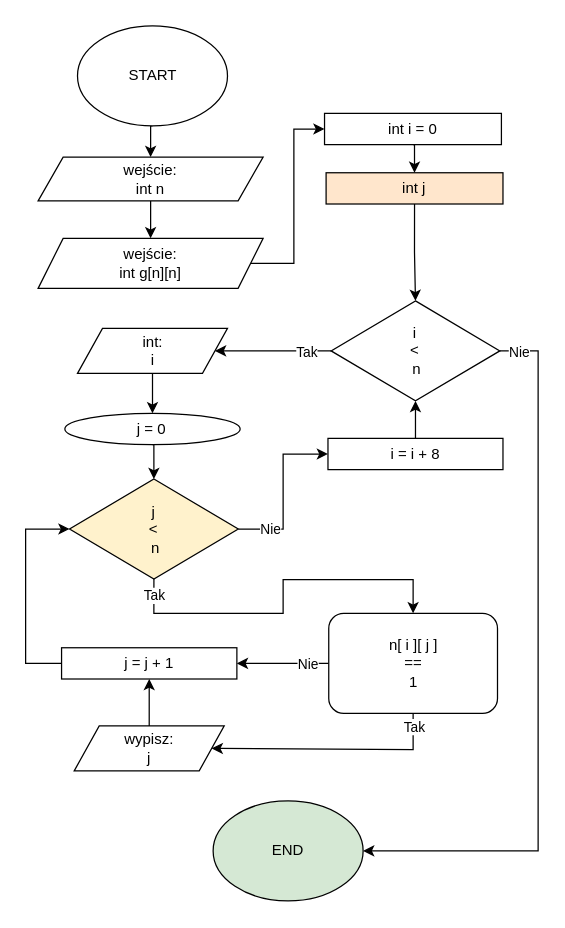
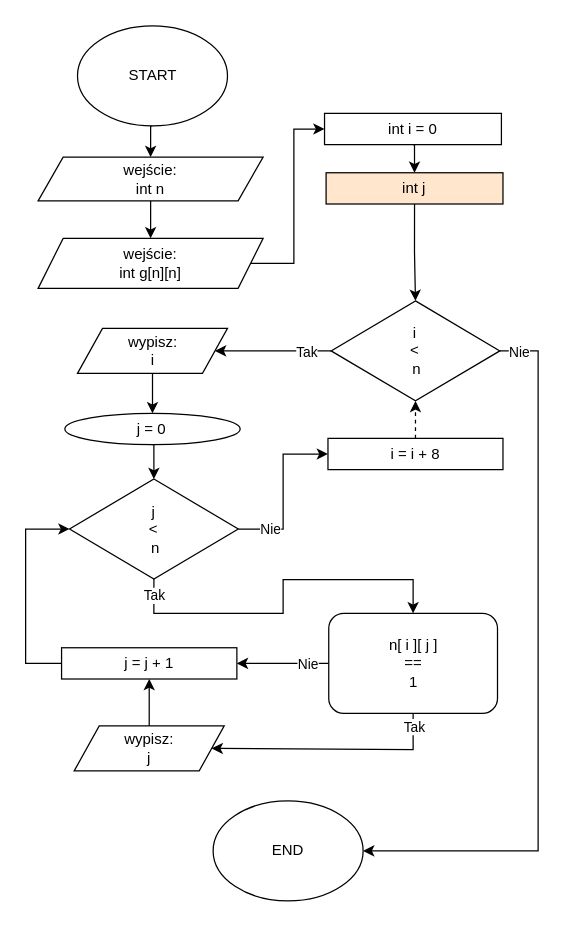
  <mxCell id="0" />
  <mxCell id="1" parent="0" />
  <mxCell id="2" style="edgeStyle=orthogonalEdgeStyle;rounded=0;orthogonalLoop=1;jettySize=auto;html=1;exitX=0.5;exitY=1;exitDx=0;exitDy=0;entryX=0.5;entryY=0;entryDx=0;entryDy=0;" parent="1" source="3" target="17" edge="1"><mxGeometry relative="1" as="geometry" /></mxCell>
  <mxCell id="3" value="START" style="ellipse;whiteSpace=wrap;html=1;" parent="1" vertex="1"><mxGeometry x="61.5" y="20" width="120" height="80" as="geometry" /></mxCell>
  <mxCell id="4" style="edgeStyle=orthogonalEdgeStyle;rounded=0;orthogonalLoop=1;jettySize=auto;html=1;exitX=1;exitY=0.5;exitDx=0;exitDy=0;entryX=0;entryY=0.5;entryDx=0;entryDy=0;" parent="1" source="5" target="19" edge="1"><mxGeometry relative="1" as="geometry" /></mxCell>
  <mxCell id="5" value="wejście:&lt;br&gt;int g[n][n]" style="shape=parallelogram;perimeter=parallelogramPerimeter;whiteSpace=wrap;html=1;fixedSize=1;" parent="1" vertex="1"><mxGeometry x="30" y="190" width="180" height="40" as="geometry" /></mxCell>
  <mxCell id="6" style="edgeStyle=orthogonalEdgeStyle;rounded=0;orthogonalLoop=1;jettySize=auto;html=1;exitX=0.5;exitY=1;exitDx=0;exitDy=0;entryX=0.5;entryY=0;entryDx=0;entryDy=0;" parent="1" source="7" target="12" edge="1"><mxGeometry relative="1" as="geometry" /></mxCell>
  <mxCell id="7" value="int j" style="rounded=0;whiteSpace=wrap;html=1;fillColor=#ffe6cc;" parent="1" vertex="1"><mxGeometry x="260.38" y="137.5" width="141.5" height="25" as="geometry" /></mxCell>
  <mxCell id="8" style="edgeStyle=orthogonalEdgeStyle;rounded=0;orthogonalLoop=1;jettySize=auto;html=1;exitX=1;exitY=0.5;exitDx=0;exitDy=0;entryX=1;entryY=0.5;entryDx=0;entryDy=0;" parent="1" source="12" target="13" edge="1"><mxGeometry relative="1" as="geometry"><Array as="points"><mxPoint x="430" y="280" /><mxPoint x="430" y="680" /><mxPoint x="290" y="680" /></Array></mxGeometry></mxCell>
  <mxCell id="9" value="Nie" style="edgeLabel;html=1;align=center;verticalAlign=middle;resizable=0;points=[];" parent="8" vertex="1" connectable="0"><mxGeometry x="-0.959" y="1" relative="1" as="geometry"><mxPoint x="3" y="1" as="offset" /></mxGeometry></mxCell>
  <mxCell id="10" style="edgeStyle=orthogonalEdgeStyle;rounded=0;orthogonalLoop=1;jettySize=auto;html=1;exitX=0;exitY=0.5;exitDx=0;exitDy=0;entryX=1;entryY=0.5;entryDx=0;entryDy=0;" parent="1" source="12" target="37" edge="1"><mxGeometry relative="1" as="geometry" /></mxCell>
  <mxCell id="11" value="Tak" style="edgeLabel;html=1;align=center;verticalAlign=middle;resizable=0;points=[];" parent="10" vertex="1" connectable="0"><mxGeometry x="-0.708" relative="1" as="geometry"><mxPoint x="-6" as="offset" /></mxGeometry></mxCell>
  <mxCell id="12" value="i&lt;br&gt;&amp;lt;&lt;br&gt;&amp;nbsp;n" style="rhombus;whiteSpace=wrap;html=1;" parent="1" vertex="1"><mxGeometry x="264.38" y="240" width="135" height="80" as="geometry" /></mxCell>
- <mxCell id="13" value="END" style="ellipse;whiteSpace=wrap;html=1;fillColor=#d5e8d4;" parent="1" vertex="1"><mxGeometry x="170" y="640" width="120" height="80" as="geometry" /></mxCell>
+ <mxCell id="13" value="END" style="ellipse;whiteSpace=wrap;html=1;" parent="1" vertex="1"><mxGeometry x="170" y="640" width="120" height="80" as="geometry" /></mxCell>
  <mxCell id="14" style="edgeStyle=orthogonalEdgeStyle;rounded=0;orthogonalLoop=1;jettySize=auto;html=1;exitX=0.5;exitY=0;exitDx=0;exitDy=0;entryX=0.5;entryY=1;entryDx=0;entryDy=0;" parent="1" source="15" target="30" edge="1"><mxGeometry relative="1" as="geometry" /></mxCell>
  <mxCell id="15" value="wypisz:&lt;br&gt;j" style="shape=parallelogram;perimeter=parallelogramPerimeter;whiteSpace=wrap;html=1;fixedSize=1;" parent="1" vertex="1"><mxGeometry x="58.87" y="580" width="120" height="36" as="geometry" /></mxCell>
  <mxCell id="16" style="edgeStyle=orthogonalEdgeStyle;rounded=0;orthogonalLoop=1;jettySize=auto;html=1;exitX=0.5;exitY=1;exitDx=0;exitDy=0;entryX=0.5;entryY=0;entryDx=0;entryDy=0;" parent="1" source="17" target="5" edge="1"><mxGeometry relative="1" as="geometry" /></mxCell>
  <mxCell id="17" value="wejście:&lt;br&gt;int n" style="shape=parallelogram;perimeter=parallelogramPerimeter;whiteSpace=wrap;html=1;fixedSize=1;" parent="1" vertex="1"><mxGeometry x="30" y="125" width="180" height="35" as="geometry" /></mxCell>
  <mxCell id="18" style="edgeStyle=orthogonalEdgeStyle;rounded=0;orthogonalLoop=1;jettySize=auto;html=1;exitX=0.5;exitY=1;exitDx=0;exitDy=0;entryX=0.5;entryY=0;entryDx=0;entryDy=0;" parent="1" source="19" target="7" edge="1"><mxGeometry relative="1" as="geometry" /></mxCell>
  <mxCell id="19" value="int i = 0" style="rounded=0;whiteSpace=wrap;html=1;" parent="1" vertex="1"><mxGeometry x="259.13" y="90" width="141.5" height="25" as="geometry" /></mxCell>
  <mxCell id="20" style="edgeStyle=orthogonalEdgeStyle;rounded=0;orthogonalLoop=1;jettySize=auto;html=1;exitX=0.5;exitY=1;exitDx=0;exitDy=0;entryX=0.5;entryY=0;entryDx=0;entryDy=0;" parent="1" source="21" target="26" edge="1"><mxGeometry relative="1" as="geometry" /></mxCell>
  <mxCell id="21" value="j = 0" style="ellipse;whiteSpace=wrap;html=1;" parent="1" vertex="1"><mxGeometry x="51.38" y="330" width="140.25" height="25" as="geometry" /></mxCell>
  <mxCell id="22" style="edgeStyle=orthogonalEdgeStyle;rounded=0;orthogonalLoop=1;jettySize=auto;html=1;exitX=0.5;exitY=1;exitDx=0;exitDy=0;entryX=0.5;entryY=0;entryDx=0;entryDy=0;" parent="1" source="26" target="35" edge="1"><mxGeometry relative="1" as="geometry"><Array as="points"><mxPoint x="123" y="490" /><mxPoint x="226" y="490" /><mxPoint x="226" y="463" /><mxPoint x="330" y="463" /></Array></mxGeometry></mxCell>
  <mxCell id="23" value="Tak" style="edgeLabel;html=1;align=center;verticalAlign=middle;resizable=0;points=[];" parent="22" vertex="1" connectable="0"><mxGeometry x="-0.853" relative="1" as="geometry"><mxPoint y="-8" as="offset" /></mxGeometry></mxCell>
  <mxCell id="24" style="edgeStyle=orthogonalEdgeStyle;rounded=0;orthogonalLoop=1;jettySize=auto;html=1;exitX=1;exitY=0.5;exitDx=0;exitDy=0;entryX=0;entryY=0.5;entryDx=0;entryDy=0;" parent="1" source="26" target="28" edge="1"><mxGeometry relative="1" as="geometry" /></mxCell>
  <mxCell id="25" value="Nie" style="edgeLabel;html=1;align=center;verticalAlign=middle;resizable=0;points=[];" parent="24" vertex="1" connectable="0"><mxGeometry x="-0.74" y="1" relative="1" as="geometry"><mxPoint x="8" y="1" as="offset" /></mxGeometry></mxCell>
- <mxCell id="26" value="j&lt;br&gt;&amp;lt;&lt;br&gt;&amp;nbsp;n" style="rhombus;whiteSpace=wrap;html=1;fillColor=#fff2cc;" parent="1" vertex="1"><mxGeometry x="55.13" y="382.5" width="135" height="80" as="geometry" /></mxCell>
- <mxCell id="27" style="edgeStyle=orthogonalEdgeStyle;rounded=0;orthogonalLoop=1;jettySize=auto;html=1;exitX=0.5;exitY=0;exitDx=0;exitDy=0;entryX=0.5;entryY=1;entryDx=0;entryDy=0;" parent="1" source="28" target="12" edge="1"><mxGeometry relative="1" as="geometry" /></mxCell>
+ <mxCell id="26" value="j&lt;br&gt;&amp;lt;&lt;br&gt;&amp;nbsp;n" style="rhombus;whiteSpace=wrap;html=1;" parent="1" vertex="1"><mxGeometry x="55.13" y="382.5" width="135" height="80" as="geometry" /></mxCell>
+ <mxCell id="27" style="edgeStyle=orthogonalEdgeStyle;rounded=0;orthogonalLoop=1;jettySize=auto;html=1;exitX=0.5;exitY=0;exitDx=0;exitDy=0;entryX=0.5;entryY=1;entryDx=0;entryDy=0;dashed=1;" parent="1" source="28" target="12" edge="1"><mxGeometry relative="1" as="geometry" /></mxCell>
  <mxCell id="28" value="i = i + 8" style="rounded=0;whiteSpace=wrap;html=1;" parent="1" vertex="1"><mxGeometry x="261.88" y="350" width="140" height="25" as="geometry" /></mxCell>
  <mxCell id="29" style="edgeStyle=orthogonalEdgeStyle;rounded=0;orthogonalLoop=1;jettySize=auto;html=1;exitX=0;exitY=0.5;exitDx=0;exitDy=0;entryX=0;entryY=0.5;entryDx=0;entryDy=0;" parent="1" source="30" target="26" edge="1"><mxGeometry relative="1" as="geometry"><Array as="points"><mxPoint x="20" y="530" /><mxPoint x="20" y="423" /></Array></mxGeometry></mxCell>
  <mxCell id="30" value="j = j + 1" style="rounded=0;whiteSpace=wrap;html=1;" parent="1" vertex="1"><mxGeometry x="48.75" y="517.5" width="140.25" height="25" as="geometry" /></mxCell>
  <mxCell id="31" style="edgeStyle=orthogonalEdgeStyle;rounded=0;orthogonalLoop=1;jettySize=auto;html=1;exitX=0;exitY=0.5;exitDx=0;exitDy=0;entryX=1;entryY=0.5;entryDx=0;entryDy=0;" parent="1" source="35" target="30" edge="1"><mxGeometry relative="1" as="geometry" /></mxCell>
  <mxCell id="32" value="Nie" style="edgeLabel;html=1;align=center;verticalAlign=middle;resizable=0;points=[];" parent="31" vertex="1" connectable="0"><mxGeometry x="-0.306" relative="1" as="geometry"><mxPoint x="9" as="offset" /></mxGeometry></mxCell>
  <mxCell id="33" style="edgeStyle=orthogonalEdgeStyle;rounded=0;orthogonalLoop=1;jettySize=auto;html=1;exitX=0.5;exitY=1;exitDx=0;exitDy=0;entryX=1;entryY=0.5;entryDx=0;entryDy=0;" parent="1" source="35" target="15" edge="1"><mxGeometry relative="1" as="geometry"><Array as="points"><mxPoint x="329.87" y="599" /></Array></mxGeometry></mxCell>
  <mxCell id="34" value="Tak" style="edgeLabel;html=1;align=center;verticalAlign=middle;resizable=0;points=[];" parent="33" vertex="1" connectable="0"><mxGeometry x="-0.891" relative="1" as="geometry"><mxPoint as="offset" /></mxGeometry></mxCell>
  <mxCell id="35" value="n[ i ][ j ]&lt;br&gt;==&lt;br&gt;1" style="whiteSpace=wrap;html=1;rounded=1;" parent="1" vertex="1"><mxGeometry x="262.5" y="490" width="135" height="80" as="geometry" /></mxCell>
  <mxCell id="36" style="edgeStyle=orthogonalEdgeStyle;rounded=0;orthogonalLoop=1;jettySize=auto;html=1;exitX=0.5;exitY=1;exitDx=0;exitDy=0;entryX=0.5;entryY=0;entryDx=0;entryDy=0;" parent="1" source="37" target="21" edge="1"><mxGeometry relative="1" as="geometry"><mxPoint x="120.375" y="320" as="targetPoint" /></mxGeometry></mxCell>
- <mxCell id="37" value="int:&lt;br&gt;i" style="shape=parallelogram;perimeter=parallelogramPerimeter;whiteSpace=wrap;html=1;fixedSize=1;" parent="1" vertex="1"><mxGeometry x="61.5" y="262" width="120" height="36" as="geometry" /></mxCell>
+ <mxCell id="37" value="wypisz:&lt;br&gt;i" style="shape=parallelogram;perimeter=parallelogramPerimeter;whiteSpace=wrap;html=1;fixedSize=1;" parent="1" vertex="1"><mxGeometry x="61.5" y="262" width="120" height="36" as="geometry" /></mxCell>
